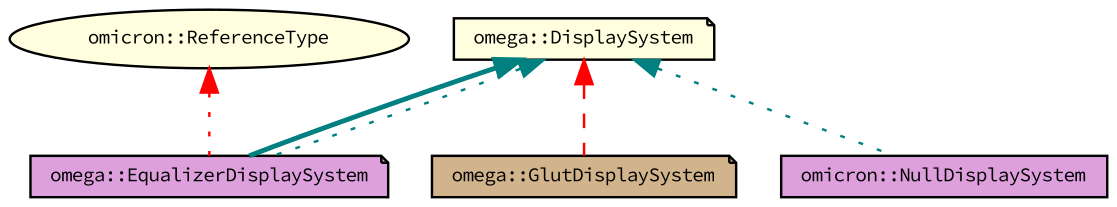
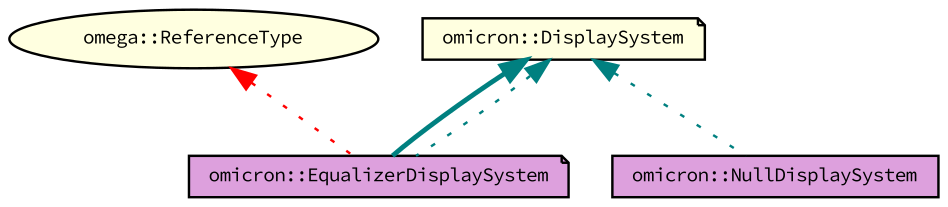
  digraph {
    fontname="Source Code Pro"
    node [color=black fillcolor=lightyellow fontname="Source Code Pro" fontsize=8 shape=note style=filled]
    edge [color=teal dir=back fontname="Source Code Pro" fontsize=8 labelfontname="FreeSans.ttf" labelfontsize=8 style=dotted]
-   n1 [fontcolor=black height=0.2 label="omega::DisplaySystem" width=0.4]
-   n2 [fillcolor=plum height=0.2 label="omega::EqualizerDisplaySystem" width=0.4]
-   n3 [fillcolor=tan height=0.2 label="omega::GlutDisplaySystem" width=0.4]
+   n1 [fontcolor=black height=0.2 label="omicron::DisplaySystem" width=0.4]
+   n2 [fillcolor=plum height=0.2 label="omicron::EqualizerDisplaySystem" width=0.4]
    n4 [fillcolor=plum height=0.2 label="omicron::NullDisplaySystem" shape=box width=0.4]
-   n5 [height=0.2 label="omicron::ReferenceType" shape=ellipse width=0.4]
+   n5 [height=0.2 label="omega::ReferenceType" shape=ellipse width=0.4]
    n1 -> n2 [style=bold]
    n1 -> n2
-   n1 -> n3 [color=red style=dashed]
    n1 -> n4
    n5 -> n2 [color=red]
  }
